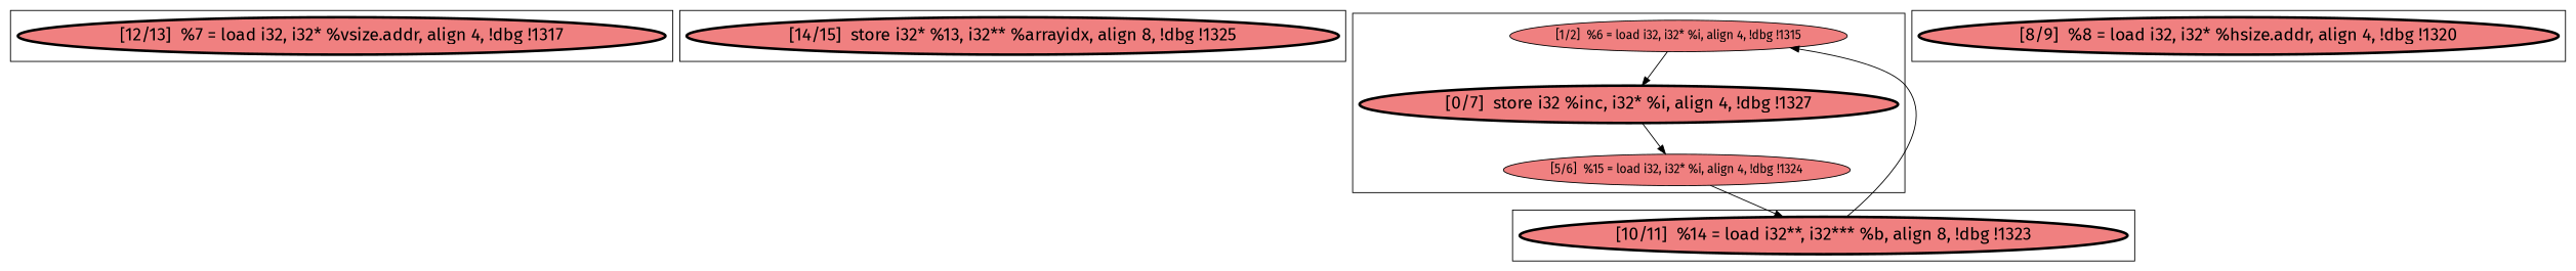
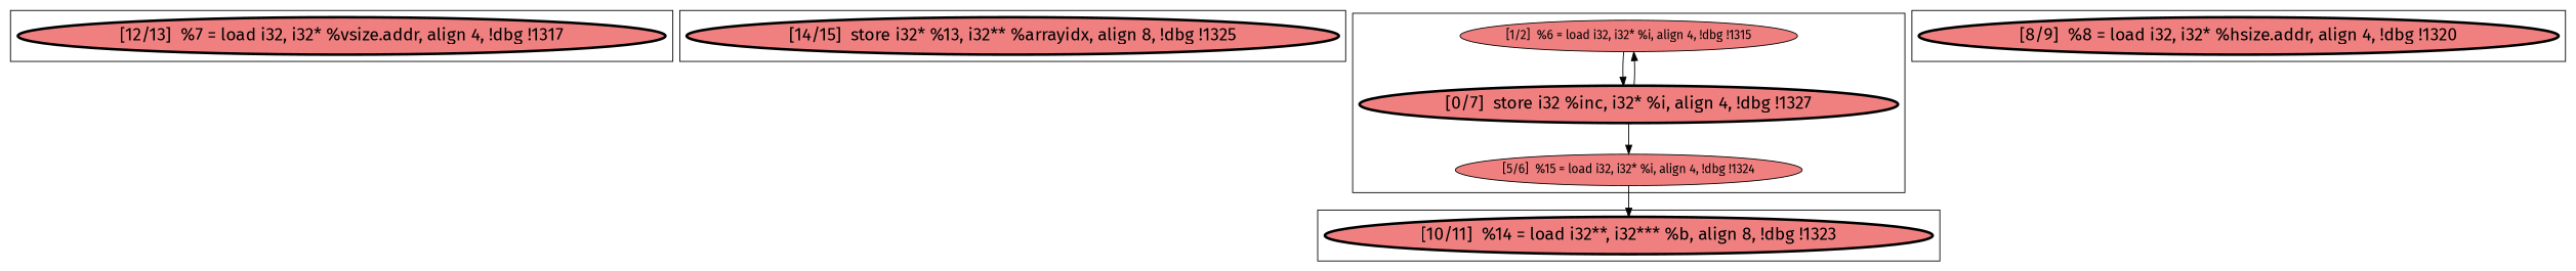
  digraph {
    fontname="Fira Sans"
    node [fillcolor=lightcoral fontname="Fira Sans" fontsize=20 penwidth=3.0 shape=ellipse style=filled]
    edge [fontname="Fira Sans"]
    n1 [label="[12/13]  %7 = load i32, i32* %vsize.addr, align 4, !dbg !1317"]
    n2 [label="[14/15]  store i32* %13, i32** %arrayidx, align 8, !dbg !1325"]
    n3 [label="[10/11]  %14 = load i32**, i32*** %b, align 8, !dbg !1323"]
    n4 [label="[1/2]  %6 = load i32, i32* %i, align 4, !dbg !1315" fontsize="" penwidth=""]
    n5 [label="[0/7]  store i32 %inc, i32* %i, align 4, !dbg !1327"]
    n6 [label="[5/6]  %15 = load i32, i32* %i, align 4, !dbg !1324" fontsize="" penwidth=""]
    n7 [label="[8/9]  %8 = load i32, i32* %hsize.addr, align 4, !dbg !1320"]
    subgraph cluster_1 {
      n1
    }
    subgraph cluster_2 {
      n2
    }
    subgraph cluster_3 {
      n3
    }
    subgraph cluster_4 {
      n4
      n5
      n6
    }
    subgraph cluster_5 {
      n7
    }
    n4 -> n5
-   n3 -> n4
+   n5 -> n4
    n5 -> n6
    n6 -> n3
  }
